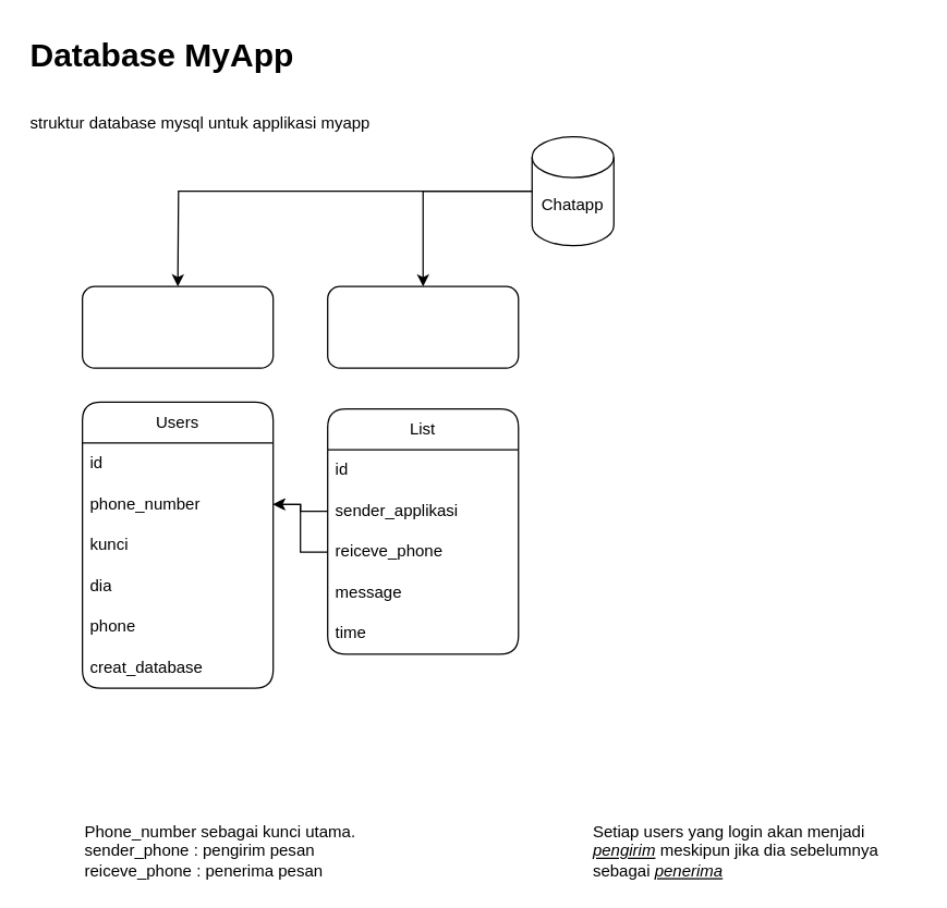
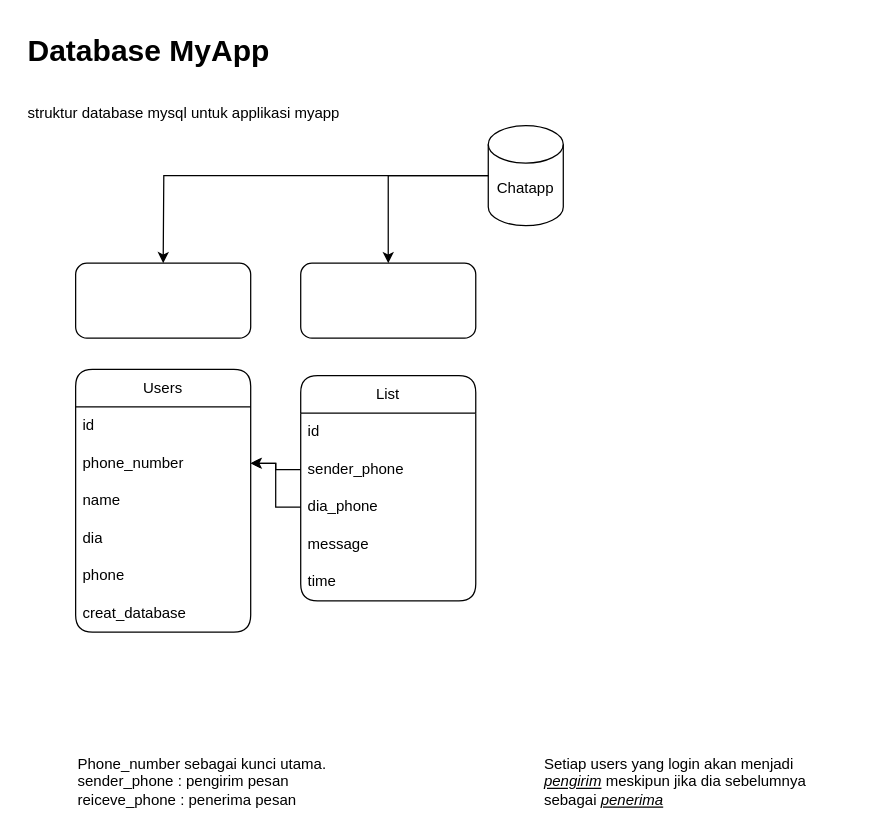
  <mxCell id="0" />
  <mxCell id="1" parent="0" />
  <mxCell id="2" value="&lt;h1 style=&quot;margin-top: 0px;&quot;&gt;&lt;span style=&quot;background-color: initial;&quot;&gt;Database MyApp&lt;/span&gt;&lt;/h1&gt;&lt;h1 style=&quot;margin-top: 0px;&quot;&gt;&lt;span style=&quot;font-size: 12px; font-weight: 400; background-color: initial;&quot;&gt;struktur database mysql untuk applikasi myapp&lt;/span&gt;&lt;/h1&gt;" style="text;html=1;whiteSpace=wrap;overflow=hidden;rounded=0;" vertex="1" parent="1"><mxGeometry width="260" height="80" as="geometry" x="20" y="20" /></mxCell>
  <mxCell id="3" value="" style="rounded=1;whiteSpace=wrap;html=1;" vertex="1" parent="1"><mxGeometry x="60" y="210" width="140" height="60" as="geometry" /></mxCell>
  <mxCell id="4" value="" style="group" vertex="1" connectable="0" parent="1"><mxGeometry x="390" y="100" width="60" height="80" as="geometry" /></mxCell>
  <mxCell id="5" value="" style="shape=cylinder3;whiteSpace=wrap;html=1;boundedLbl=1;backgroundOutline=1;size=15;" vertex="1" parent="4"><mxGeometry width="60" height="80" as="geometry" /></mxCell>
  <mxCell id="6" value="Chatapp" style="text;html=1;align=center;verticalAlign=middle;whiteSpace=wrap;rounded=0;" vertex="1" parent="4"><mxGeometry y="35" width="60" height="30" as="geometry" /></mxCell>
  <mxCell id="7" value="" style="rounded=1;whiteSpace=wrap;html=1;" vertex="1" parent="1"><mxGeometry x="240" y="210" width="140" height="60" as="geometry" /></mxCell>
  <mxCell id="8" style="edgeStyle=orthogonalEdgeStyle;rounded=0;orthogonalLoop=1;jettySize=auto;html=1;entryX=0.417;entryY=0.167;entryDx=0;entryDy=0;entryPerimeter=0;exitX=0;exitY=0.5;exitDx=0;exitDy=0;exitPerimeter=0;" edge="1" parent="1" source="5"><mxGeometry relative="1" as="geometry"><mxPoint x="319.96" y="129.98" as="sourcePoint" /><mxPoint x="130" y="210" as="targetPoint" /></mxGeometry></mxCell>
  <mxCell id="9" value="List" style="swimlane;fontStyle=0;childLayout=stackLayout;horizontal=1;startSize=30;horizontalStack=0;resizeParent=1;resizeParentMax=0;resizeLast=0;collapsible=1;marginBottom=0;whiteSpace=wrap;html=1;rounded=1;" vertex="1" parent="1"><mxGeometry x="240" y="300" width="140" height="180" as="geometry" /></mxCell>
  <mxCell id="10" value="id" style="text;strokeColor=none;fillColor=none;align=left;verticalAlign=middle;spacingLeft=4;spacingRight=4;overflow=hidden;points=[[0,0.5],[1,0.5]];portConstraint=eastwest;rotatable=0;whiteSpace=wrap;html=1;" vertex="1" parent="9"><mxGeometry y="30" width="140" height="30" as="geometry" /></mxCell>
- <mxCell id="11" value="sender_applikasi" style="text;strokeColor=none;fillColor=none;align=left;verticalAlign=middle;spacingLeft=4;spacingRight=4;overflow=hidden;points=[[0,0.5],[1,0.5]];portConstraint=eastwest;rotatable=0;whiteSpace=wrap;html=1;" vertex="1" parent="9"><mxGeometry y="60" width="140" height="30" as="geometry" /></mxCell>
+ <mxCell id="11" value="sender_phone" style="text;strokeColor=none;fillColor=none;align=left;verticalAlign=middle;spacingLeft=4;spacingRight=4;overflow=hidden;points=[[0,0.5],[1,0.5]];portConstraint=eastwest;rotatable=0;whiteSpace=wrap;html=1;" vertex="1" parent="9"><mxGeometry y="60" width="140" height="30" as="geometry" /></mxCell>
  <mxCell id="12" style="edgeStyle=orthogonalEdgeStyle;rounded=0;orthogonalLoop=1;jettySize=auto;html=1;" edge="1" parent="9" source="13"><mxGeometry relative="1" as="geometry"><mxPoint x="-40" y="70" as="targetPoint" /><Array as="points"><mxPoint x="-20" y="105" /><mxPoint x="-20" y="70" /></Array></mxGeometry></mxCell>
- <mxCell id="13" value="reiceve_phone" style="text;strokeColor=none;fillColor=none;align=left;verticalAlign=middle;spacingLeft=4;spacingRight=4;overflow=hidden;points=[[0,0.5],[1,0.5]];portConstraint=eastwest;rotatable=0;whiteSpace=wrap;html=1;" vertex="1" parent="9"><mxGeometry y="90" width="140" height="30" as="geometry" /></mxCell>
+ <mxCell id="13" value="dia_phone" style="text;strokeColor=none;fillColor=none;align=left;verticalAlign=middle;spacingLeft=4;spacingRight=4;overflow=hidden;points=[[0,0.5],[1,0.5]];portConstraint=eastwest;rotatable=0;whiteSpace=wrap;html=1;" vertex="1" parent="9"><mxGeometry y="90" width="140" height="30" as="geometry" /></mxCell>
  <mxCell id="14" value="message" style="text;strokeColor=none;fillColor=none;align=left;verticalAlign=middle;spacingLeft=4;spacingRight=4;overflow=hidden;points=[[0,0.5],[1,0.5]];portConstraint=eastwest;rotatable=0;whiteSpace=wrap;html=1;" vertex="1" parent="9"><mxGeometry y="120" width="140" height="30" as="geometry" /></mxCell>
  <mxCell id="15" value="time" style="text;strokeColor=none;fillColor=none;align=left;verticalAlign=middle;spacingLeft=4;spacingRight=4;overflow=hidden;points=[[0,0.5],[1,0.5]];portConstraint=eastwest;rotatable=0;whiteSpace=wrap;html=1;" vertex="1" parent="9"><mxGeometry y="150" width="140" height="30" as="geometry" /></mxCell>
  <mxCell id="16" value="Users" style="swimlane;fontStyle=0;childLayout=stackLayout;horizontal=1;startSize=30;horizontalStack=0;resizeParent=1;resizeParentMax=0;resizeLast=0;collapsible=1;marginBottom=0;whiteSpace=wrap;html=1;points=[[0,0,0,0,0],[0,0.25,0,0,0],[0,0.5,0,0,0],[0,0.75,0,0,0],[0,1,0,0,0],[0.25,0,0,0,0],[0.25,1,0,0,0],[0.5,0,0,0,0],[0.5,1,0,0,0],[0.75,0,0,0,0],[0.75,1,0,0,0],[1,0,0,0,0],[1,0.25,0,0,0],[1,0.5,0,0,0],[1,0.75,0,0,0],[1,1,0,0,0]];rounded=1;" vertex="1" parent="1"><mxGeometry x="60" y="295" width="140" height="210" as="geometry"><mxRectangle x="340" y="280" width="60" height="30" as="alternateBounds" /></mxGeometry></mxCell>
  <mxCell id="17" value="id" style="text;strokeColor=none;fillColor=none;align=left;verticalAlign=middle;spacingLeft=4;spacingRight=4;overflow=hidden;points=[[0,0.5],[1,0.5]];portConstraint=eastwest;rotatable=0;whiteSpace=wrap;html=1;" vertex="1" parent="16"><mxGeometry y="30" width="140" height="30" as="geometry" /></mxCell>
  <mxCell id="18" value="phone_number" style="text;strokeColor=none;fillColor=none;align=left;verticalAlign=middle;spacingLeft=4;spacingRight=4;overflow=hidden;points=[[0,0.5],[1,0.5]];portConstraint=eastwest;rotatable=0;whiteSpace=wrap;html=1;" vertex="1" parent="16"><mxGeometry y="60" width="140" height="30" as="geometry" /></mxCell>
- <mxCell id="19" value="kunci" style="text;strokeColor=none;fillColor=none;align=left;verticalAlign=middle;spacingLeft=4;spacingRight=4;overflow=hidden;points=[[0,0.5],[1,0.5]];portConstraint=eastwest;rotatable=0;whiteSpace=wrap;html=1;" vertex="1" parent="16"><mxGeometry y="90" width="140" height="30" as="geometry" /></mxCell>
+ <mxCell id="19" value="name" style="text;strokeColor=none;fillColor=none;align=left;verticalAlign=middle;spacingLeft=4;spacingRight=4;overflow=hidden;points=[[0,0.5],[1,0.5]];portConstraint=eastwest;rotatable=0;whiteSpace=wrap;html=1;" vertex="1" parent="16"><mxGeometry y="90" width="140" height="30" as="geometry" /></mxCell>
  <mxCell id="20" value="dia" style="text;strokeColor=none;fillColor=none;align=left;verticalAlign=middle;spacingLeft=4;spacingRight=4;overflow=hidden;points=[[0,0.5],[1,0.5]];portConstraint=eastwest;rotatable=0;whiteSpace=wrap;html=1;" vertex="1" parent="16"><mxGeometry y="120" width="140" height="30" as="geometry" /></mxCell>
  <mxCell id="21" value="phone" style="text;strokeColor=none;fillColor=none;align=left;verticalAlign=middle;spacingLeft=4;spacingRight=4;overflow=hidden;points=[[0,0.5],[1,0.5]];portConstraint=eastwest;rotatable=0;whiteSpace=wrap;html=1;" vertex="1" parent="16"><mxGeometry y="150" width="140" height="30" as="geometry" /></mxCell>
  <mxCell id="22" value="creat_database" style="text;strokeColor=none;fillColor=none;align=left;verticalAlign=middle;spacingLeft=4;spacingRight=4;overflow=hidden;points=[[0,0.5],[1,0.5]];portConstraint=eastwest;rotatable=0;whiteSpace=wrap;html=1;" vertex="1" parent="16"><mxGeometry y="180" width="140" height="30" as="geometry" /></mxCell>
  <mxCell id="23" style="edgeStyle=orthogonalEdgeStyle;rounded=0;orthogonalLoop=1;jettySize=auto;html=1;entryX=0.5;entryY=0;entryDx=0;entryDy=0;" edge="1" parent="1" source="6" target="7"><mxGeometry relative="1" as="geometry"><Array as="points"><mxPoint x="310" y="140" /></Array></mxGeometry></mxCell>
  <mxCell id="24" value="Phone_number sebagai kunci utama.&lt;br&gt;sender_phone : pengirim pesan&lt;br&gt;reiceve_phone : penerima pesan" style="text;html=1;align=left;verticalAlign=middle;whiteSpace=wrap;rounded=0;" vertex="1" parent="1"><mxGeometry x="60" y="605" width="240" height="40" as="geometry" /></mxCell>
  <mxCell id="25" value="Setiap users yang login akan menjadi &lt;i&gt;&lt;u&gt;pengirim&lt;/u&gt;&lt;/i&gt; meskipun jika dia sebelumnya sebagai &lt;i&gt;&lt;u&gt;penerima&lt;/u&gt;&lt;/i&gt;" style="text;html=1;align=left;verticalAlign=middle;whiteSpace=wrap;rounded=0;" vertex="1" parent="1"><mxGeometry x="433" y="605" width="240" height="40" as="geometry" /></mxCell>
  <mxCell id="26" style="edgeStyle=orthogonalEdgeStyle;rounded=0;orthogonalLoop=1;jettySize=auto;html=1;entryX=1;entryY=0.5;entryDx=0;entryDy=0;endArrow=open;" edge="1" parent="1" source="11" target="18"><mxGeometry relative="1" as="geometry" /></mxCell>
